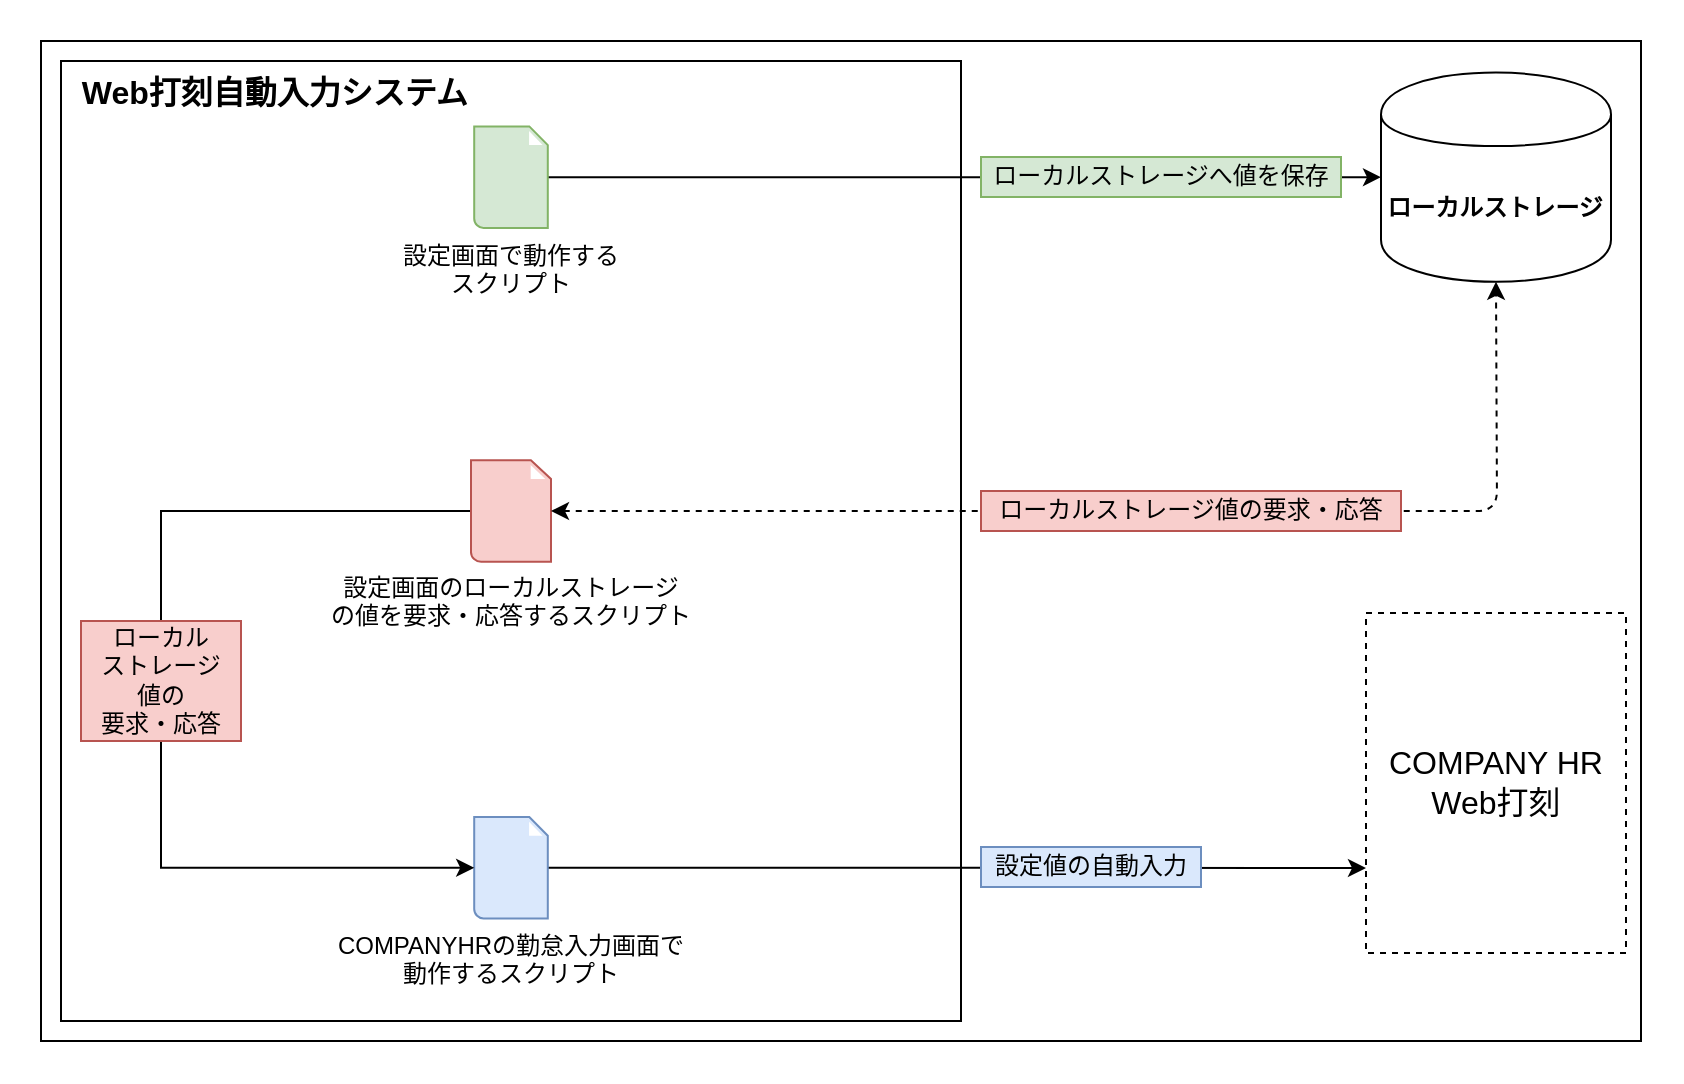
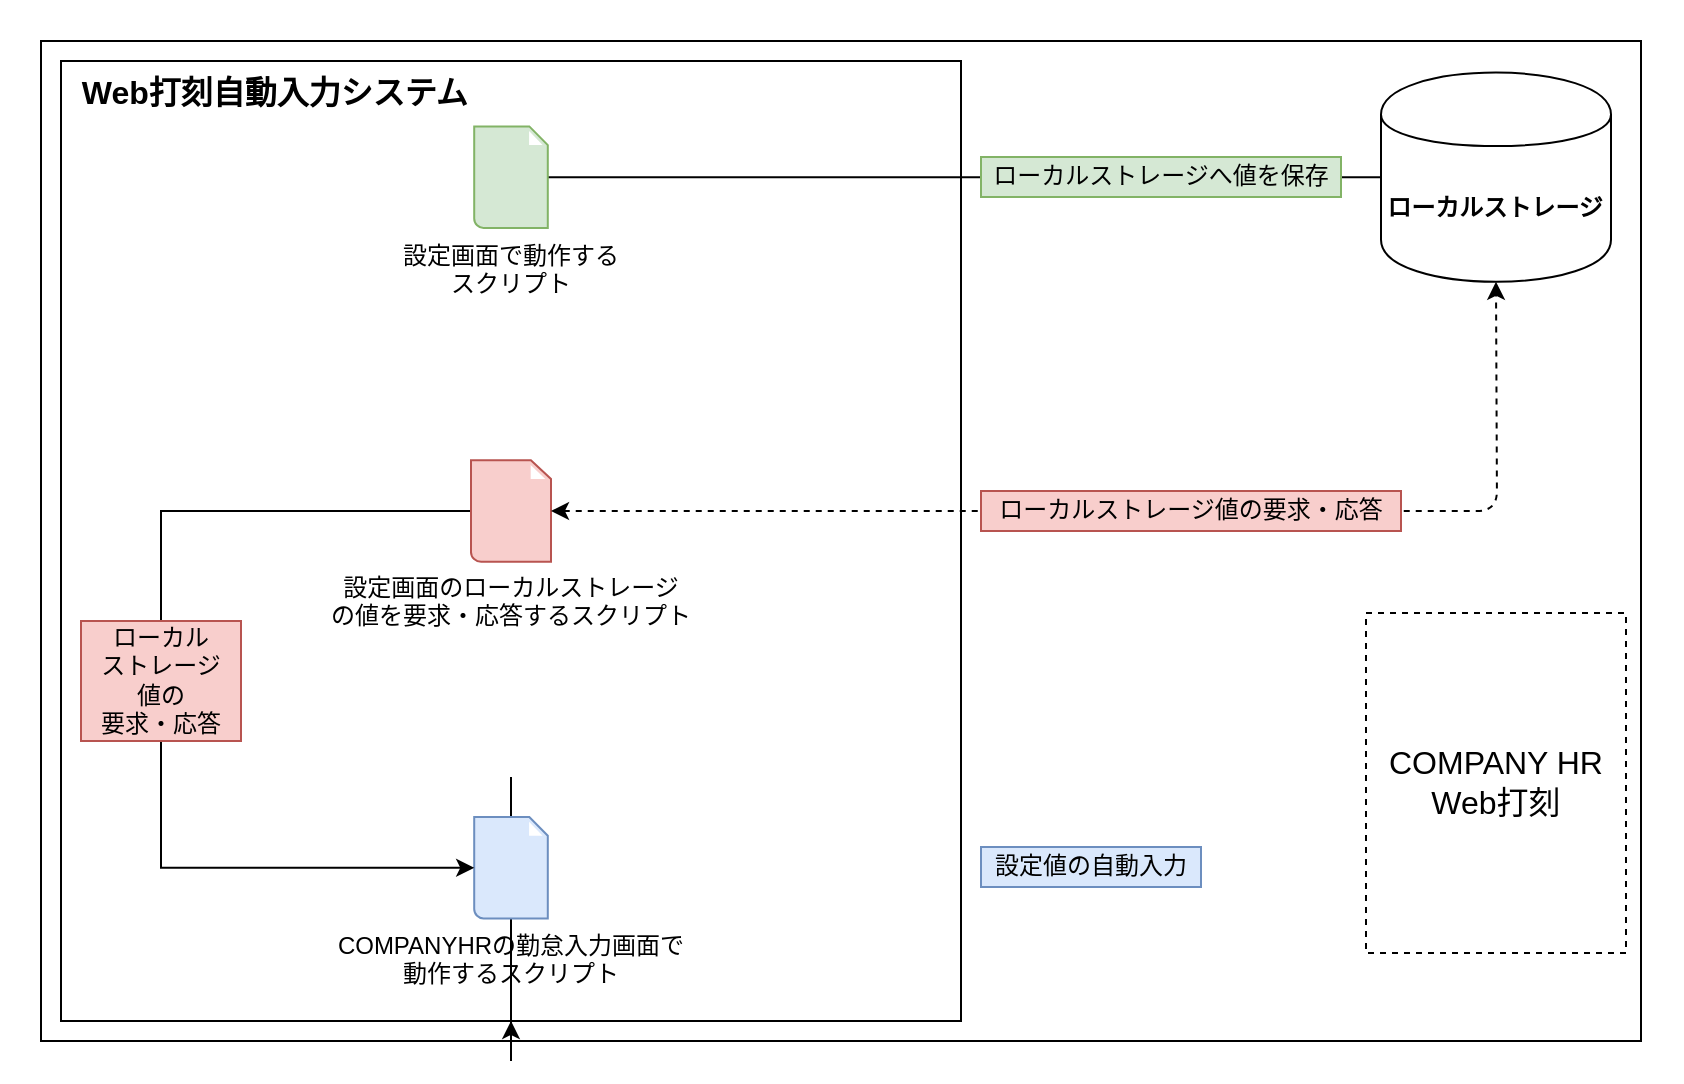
  <mxCell id="0" />
  <mxCell id="1" parent="0" />
  <mxCell id="2" value="" style="rounded=0;whiteSpace=wrap;html=1;align=left;" parent="1" vertex="1"><mxGeometry width="800" height="500" as="geometry" x="20" y="20" /></mxCell>
  <mxCell id="3" value="&lt;b&gt;&lt;font style=&quot;font-size: 16px&quot;&gt;&amp;nbsp; Web打刻自動入力システム&lt;/font&gt;&lt;/b&gt;" style="rounded=0;whiteSpace=wrap;html=1;align=left;verticalAlign=top;" parent="1" vertex="1"><mxGeometry x="30" y="30" width="450" height="480" as="geometry" /></mxCell>
  <mxCell id="4" style="edgeStyle=orthogonalEdgeStyle;rounded=0;orthogonalLoop=1;jettySize=auto;html=1;exitX=0.5;exitY=1;exitDx=0;exitDy=0;" parent="1" edge="1"><mxGeometry relative="1" as="geometry"><mxPoint x="100" y="170" as="sourcePoint" /><mxPoint x="100" y="170" as="targetPoint" /></mxGeometry></mxCell>
  <mxCell id="5" value="&lt;font style=&quot;font-size: 16px&quot;&gt;COMPANY HR&lt;br&gt;Web打刻&lt;/font&gt;" style="rounded=0;whiteSpace=wrap;html=1;dashed=1;" parent="1" vertex="1"><mxGeometry x="682.5" y="306" width="130" height="170" as="geometry" /></mxCell>
  <mxCell id="6" value="&lt;b&gt;ローカルストレージ&lt;/b&gt;" style="shape=cylinder;whiteSpace=wrap;html=1;boundedLbl=1;backgroundOutline=1;" parent="1" vertex="1"><mxGeometry x="690" y="35.8" width="115" height="104.6" as="geometry" /></mxCell>
- <mxCell id="7" style="edgeStyle=orthogonalEdgeStyle;rounded=0;orthogonalLoop=1;jettySize=auto;html=1;entryX=0;entryY=0.75;entryDx=0;entryDy=0;" parent="1" source="8" target="5" edge="1"><mxGeometry relative="1" as="geometry" /></mxCell>
+ <mxCell id="7" style="edgeStyle=orthogonalEdgeStyle;rounded=0;orthogonalLoop=1;jettySize=auto;html=1;" parent="1" source="8" target="3" edge="1"><mxGeometry relative="1" as="geometry" /></mxCell>
  <mxCell id="8" value="COMPANYHRの勤怠入力画面で&lt;br&gt;動作するスクリプト" style="shadow=0;dashed=0;html=1;strokeColor=#6c8ebf;fillColor=#dae8fc;labelPosition=center;verticalLabelPosition=bottom;verticalAlign=top;align=center;outlineConnect=0;shape=mxgraph.veeam.2d.file;" parent="1" vertex="1"><mxGeometry x="236.6" y="408" width="36.8" height="50.8" as="geometry" /></mxCell>
- <mxCell id="9" style="edgeStyle=orthogonalEdgeStyle;rounded=0;orthogonalLoop=1;jettySize=auto;html=1;entryX=0;entryY=0.5;entryDx=0;entryDy=0;" parent="1" source="10" target="6" edge="1"><mxGeometry relative="1" as="geometry" /></mxCell>
+ <mxCell id="9" style="edgeStyle=orthogonalEdgeStyle;rounded=0;orthogonalLoop=1;jettySize=auto;html=1;entryX=0;entryY=0.5;entryDx=0;entryDy=0;endArrow=none;" parent="1" source="10" target="6" edge="1"><mxGeometry relative="1" as="geometry" /></mxCell>
  <mxCell id="10" value="設定画面で動作する&lt;br&gt;スクリプト" style="shadow=0;dashed=0;html=1;strokeColor=#82b366;fillColor=#d5e8d4;labelPosition=center;verticalLabelPosition=bottom;verticalAlign=top;align=center;outlineConnect=0;shape=mxgraph.veeam.2d.file;" parent="1" vertex="1"><mxGeometry x="236.6" y="62.7" width="36.8" height="50.8" as="geometry" /></mxCell>
  <mxCell id="11" style="edgeStyle=orthogonalEdgeStyle;rounded=0;orthogonalLoop=1;jettySize=auto;html=1;" parent="1" source="12" target="8" edge="1"><mxGeometry relative="1" as="geometry"><Array as="points"><mxPoint x="80" y="255" /><mxPoint x="80" y="433.4" /></Array></mxGeometry></mxCell>
  <mxCell id="12" value="設定画面のローカルストレージ&lt;br&gt;の値を要求・応答するスクリプト" style="shadow=0;dashed=0;html=1;strokeColor=#b85450;fillColor=#f8cecc;labelPosition=center;verticalLabelPosition=bottom;verticalAlign=top;align=center;outlineConnect=0;shape=mxgraph.veeam.2d.file;" parent="1" vertex="1"><mxGeometry x="235" y="229.6" width="40" height="50.8" as="geometry" /></mxCell>
  <mxCell id="13" value="ローカルストレージへ値を保存" style="text;html=1;align=center;verticalAlign=middle;resizable=0;points=[];autosize=1;fillColor=#d5e8d4;strokeColor=#82b366;" parent="1" vertex="1"><mxGeometry x="490" y="78" width="180" height="20" as="geometry" /></mxCell>
  <mxCell id="14" value="" style="endArrow=classic;startArrow=classic;html=1;entryX=0.5;entryY=1;entryDx=0;entryDy=0;dashed=1;" parent="1" source="12" target="6" edge="1"><mxGeometry width="50" height="50" relative="1" as="geometry"><mxPoint x="510" y="320" as="sourcePoint" /><mxPoint x="560" y="270" as="targetPoint" /><Array as="points"><mxPoint x="748" y="255" /></Array></mxGeometry></mxCell>
  <mxCell id="15" value="ローカルストレージ値の要求・応答" style="text;html=1;align=center;verticalAlign=middle;resizable=0;points=[];autosize=1;fillColor=#f8cecc;strokeColor=#b85450;" parent="1" vertex="1"><mxGeometry x="490" y="245" width="210" height="20" as="geometry" /></mxCell>
  <mxCell id="16" value="ローカル&lt;br&gt;ストレージ&lt;br&gt;値の&lt;br&gt;要求・応答" style="text;html=1;align=center;verticalAlign=middle;resizable=0;points=[];autosize=1;fillColor=#f8cecc;strokeColor=#b85450;" parent="1" vertex="1"><mxGeometry x="40" y="310" width="80" height="60" as="geometry" /></mxCell>
  <mxCell id="17" value="設定値の自動入力" style="text;html=1;align=center;verticalAlign=middle;resizable=0;points=[];autosize=1;fillColor=#dae8fc;strokeColor=#6c8ebf;" parent="1" vertex="1"><mxGeometry x="490" y="423" width="110" height="20" as="geometry" /></mxCell>
